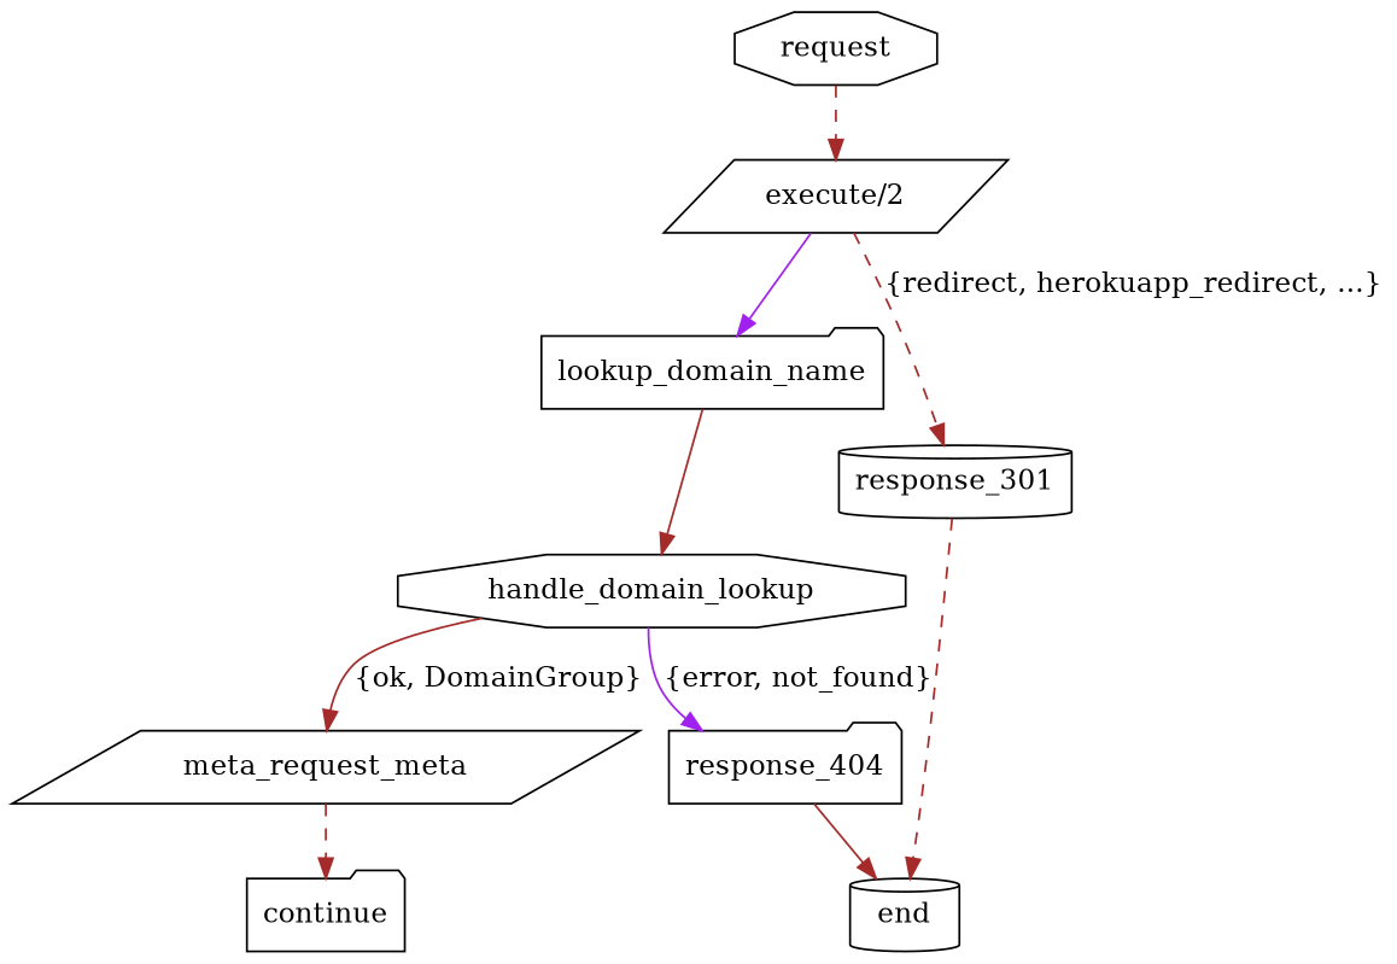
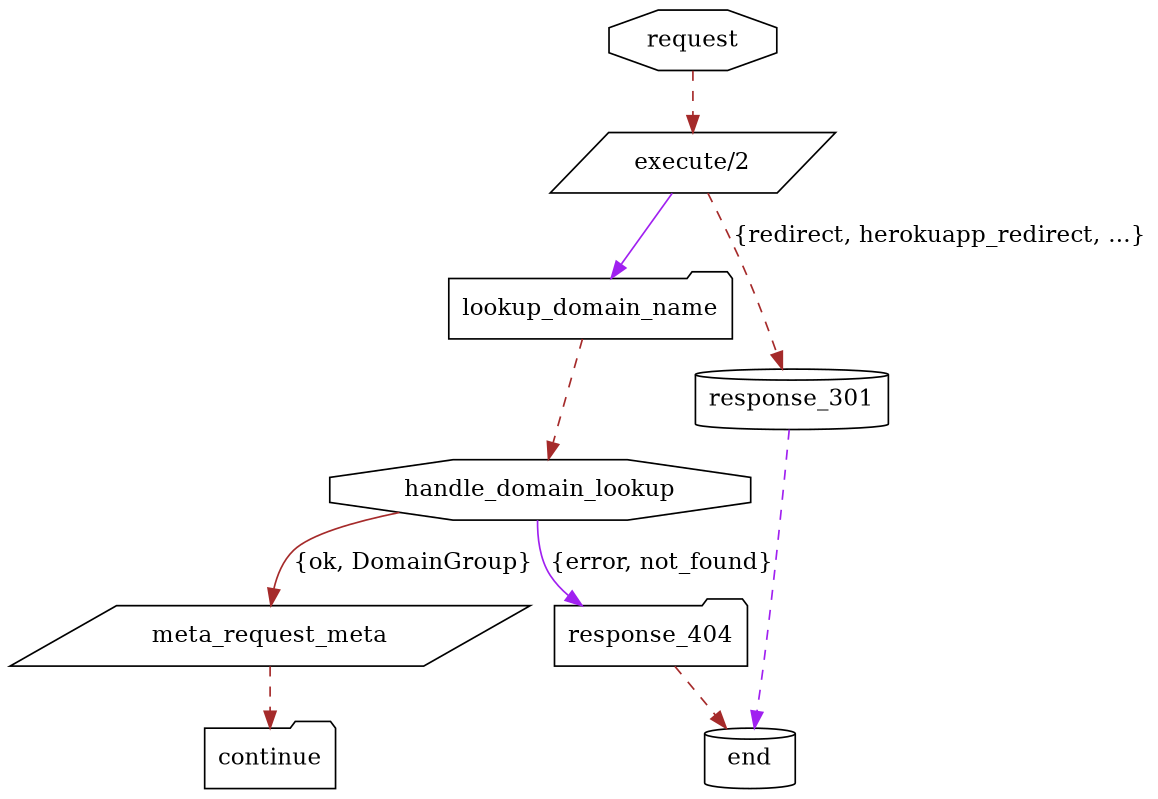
  digraph {
    node [shape=folder]
    edge [color=brown style=dashed]
    request [shape=octagon]
    n2 [label="execute/2" shape=parallelogram]
    lookup_domain_name
    response_301 [shape=cylinder]
    handle_domain_lookup [shape=octagon]
    response_404
    n7 [label=meta_request_meta shape=parallelogram]
    end [shape=cylinder]
    continue
    request -> n2
    n2 -> lookup_domain_name [color=purple style=solid]
    n2 -> response_301 [label="{redirect, herokuapp_redirect, ...}"]
-   lookup_domain_name -> handle_domain_lookup [style=solid]
-   response_301 -> end
+   lookup_domain_name -> handle_domain_lookup
+   response_301 -> end [color=purple]
    handle_domain_lookup -> response_404 [color=purple label="{error, not_found}" style=solid]
    handle_domain_lookup -> n7 [label="{ok, DomainGroup}" style=solid]
-   response_404 -> end [style=solid]
+   response_404 -> end
    n7 -> continue
  }
